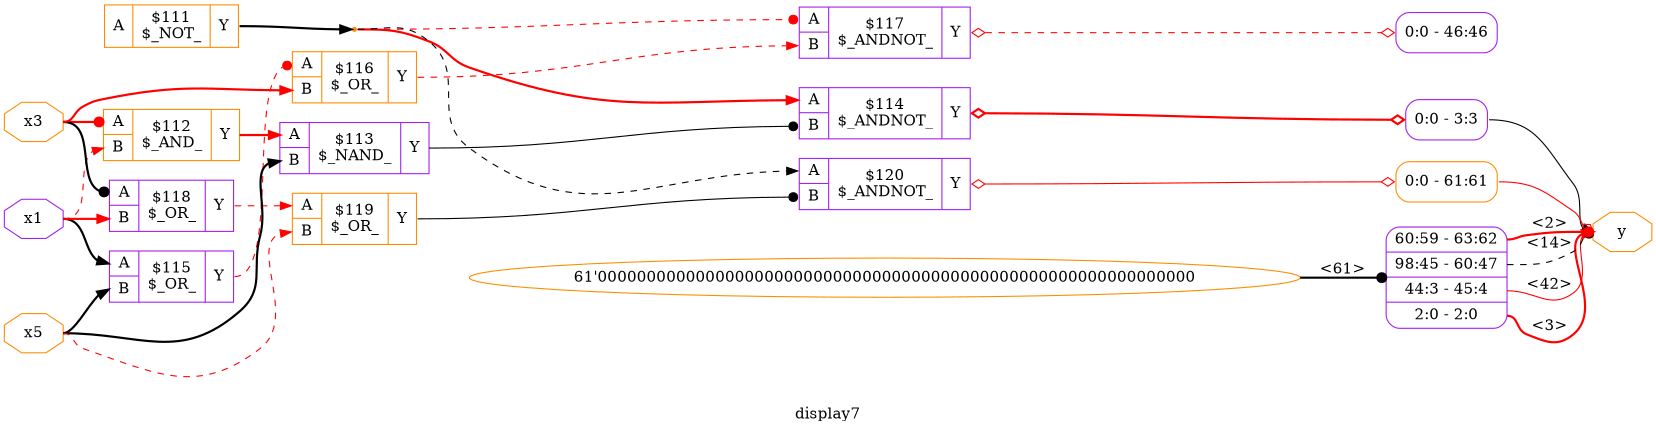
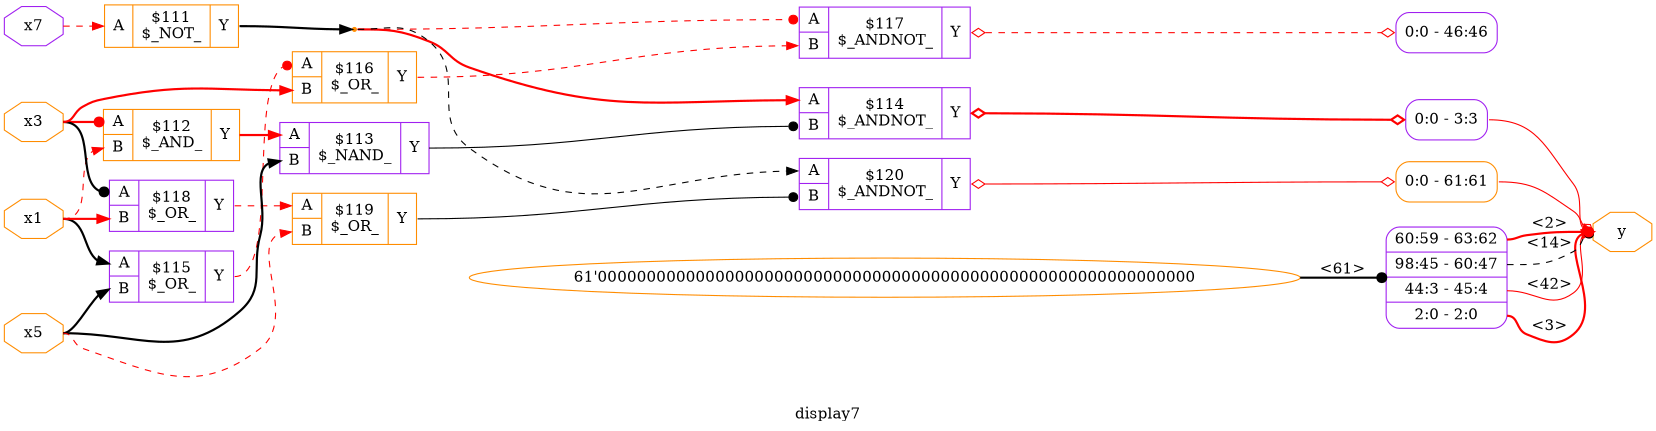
  digraph {
    label=display7
    rankdir=LR
    remincross=true
    node [color=purple shape=record]
    edge [arrowhead=normal color=red fontcolor=black headport=w style=bold tailport=e]
-   n8 [fontcolor=black label=x1 shape=octagon]
+   n8 [color=darkorange fontcolor=black label=x1 shape=octagon]
    c17 [color=darkorange label="{{<p13> A|<p16> B}|$112\n$_AND_|{<p14> Y}}"]
    c20 [label="{{<p13> A|<p16> B}|$115\n$_OR_|{<p14> Y}}"]
    c23 [label="{{<p13> A|<p16> B}|$118\n$_OR_|{<p14> Y}}"]
    c18 [label="{{<p13> A|<p16> B}|$113\n$_NAND_|{<p14> Y}}"]
    c21 [color=darkorange label="{{<p13> A|<p16> B}|$116\n$_OR_|{<p14> Y}}"]
    c24 [color=darkorange label="{{<p13> A|<p16> B}|$119\n$_OR_|{<p14> Y}}"]
    n9 [color=darkorange fontcolor=black label=x3 shape=octagon]
    c22 [label="{{<p13> A|<p16> B}|$117\n$_ANDNOT_|{<p14> Y}}"]
    n10 [color=darkorange fontcolor=black label=x5 shape=octagon]
    c19 [label="{{<p13> A|<p16> B}|$114\n$_ANDNOT_|{<p14> Y}}"]
    c25 [label="{{<p13> A|<p16> B}|$120\n$_ANDNOT_|{<p14> Y}}"]
+   n11 [fontcolor=black label=x7 shape=octagon]
    c15 [color=darkorange label="{{<p13> A}|$111\n$_NOT_|{<p14> Y}}"]
    n6 [color=darkorange shape=point]
    n12 [color=darkorange fontcolor=black label=y shape=octagon]
    x0 [fontcolor=black label="<s0> 0:0 - 3:3 " style=rounded]
    x1 [fontcolor=black label="<s0> 0:0 - 46:46 " style=rounded]
    x2 [color=darkorange fontcolor=black label="<s0> 0:0 - 61:61 " style=rounded]
    v3 [color=darkorange label="61'0000000000000000000000000000000000000000000000000000000000000" shape=""]
    x4 [fontcolor=black label="<s3> 60:59 - 63:62 |<s2> 98:45 - 60:47 |<s1> 44:3 - 45:4 |<s0> 2:0 - 2:0 " style=rounded]
    n8 -> c17 [headport="p16:w" style=dashed]
    n8 -> c20 [color=black headport="p13:w"]
    n8 -> c23 [headport="p16:w"]
    c17 -> c18 [headport="p13:w" tailport="p14:e"]
    c20 -> c21 [arrowhead=dot headport="p13:w" style=dashed tailport="p14:e"]
    c23 -> c24 [headport="p13:w" style=dashed tailport="p14:e"]
    c18 -> c19 [arrowhead=dot color=black headport="p16:w" style=solid tailport="p14:e"]
    c21 -> c22 [headport="p16:w" style=dashed tailport="p14:e"]
    c24 -> c25 [arrowhead=dot color=black headport="p16:w" style=solid tailport="p14:e"]
    n9 -> c17 [arrowhead=dot headport="p13:w"]
    n9 -> c23 [arrowhead=dot color=black headport="p13:w"]
    n9 -> c21 [headport="p16:w"]
    c22 -> x1 [arrowhead=odiamond arrowtail=odiamond dir=both style=dashed tailport="p14:e"]
    n10 -> c20 [color=black headport="p16:w"]
    n10 -> c18 [color=black headport="p16:w"]
    n10 -> c24 [headport="p16:w" style=dashed]
    c19 -> x0 [arrowhead=odiamond arrowtail=odiamond dir=both tailport="p14:e"]
    c25 -> x2 [arrowhead=odiamond arrowtail=odiamond dir=both style=solid tailport="p14:e"]
+   n11 -> c15 [headport="p13:w" style=dashed]
    c15 -> n6 [color=black tailport="p14:e"]
    n6 -> c22 [arrowhead=dot headport="p13:w" style=dashed]
    n6 -> c19 [headport="p13:w"]
    n6 -> c25 [color=black headport="p13:w" style=dashed]
-   x0 -> n12 [color=black style=solid tailport="s0:e"]
+   x0 -> n12 [style=solid tailport="s0:e"]
    x2 -> n12 [arrowhead=odiamond style=solid tailport="s0:e"]
    v3 -> x4 [arrowhead=dot color=black label="<61>"]
    x4 -> n12 [label="<3>" tailport="s0:e"]
    x4 -> n12 [arrowhead=dot label="<42>" style=solid tailport="s1:e"]
    x4 -> n12 [arrowhead=dot color=black label="<14>" style=dashed tailport="s2:e"]
    x4 -> n12 [arrowhead=dot label="<2>" tailport="s3:e"]
  }
